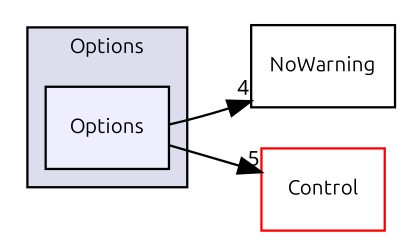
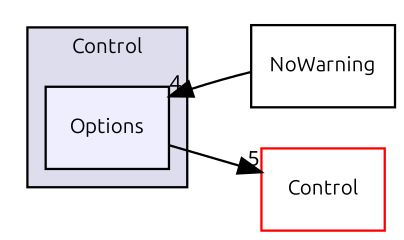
  digraph {
    compound=true
    fontname=Ubuntu
    rankdir=LR
    node [fontname=Ubuntu fontsize=9 shape=box]
    edge [fontname=Ubuntu labeldistance=1.5 labelfontname="sans-serif" labelfontsize=9]
    n1 [fillcolor="#eeeeff" label=Options pencolor=black style=filled]
    n2 [label=NoWarning]
    n3 [color=red label=Control]
    subgraph cluster_1 {
      bgcolor="#ddddee"
      fontsize=9
-     label=Options
+     label=Control
      pencolor=black
      n1
    }
-   n1 -> n2 [headlabel=4]
+   n2 -> n1 [headlabel=4]
    n1 -> n3 [headlabel=5]
  }
